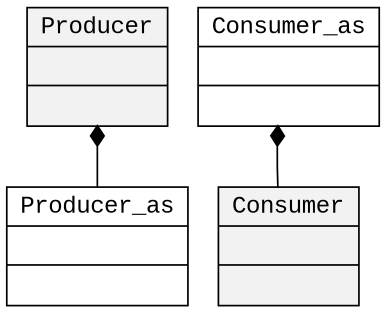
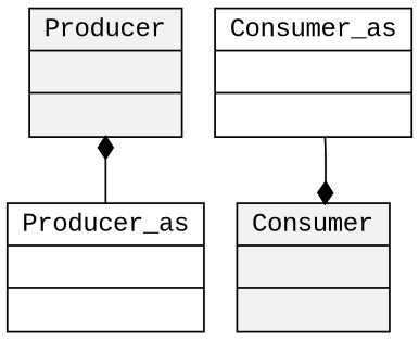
  digraph {
    fontname="Liberation Mono"
    node [fontname="Liberation Mono" shape=record]
    edge [arrowtail=diamond dir=back fontname="Liberation Mono"]
    n1 [label="{Producer_as||}"]
    n2 [fillcolor=gray95 label="{Producer||}" style=filled]
    n3 [label="{Consumer_as||}"]
    n4 [fillcolor=gray95 label="{Consumer||}" style=filled]
    n2 -> n1
-   n3 -> n4
+   n4 -> n3
  }
